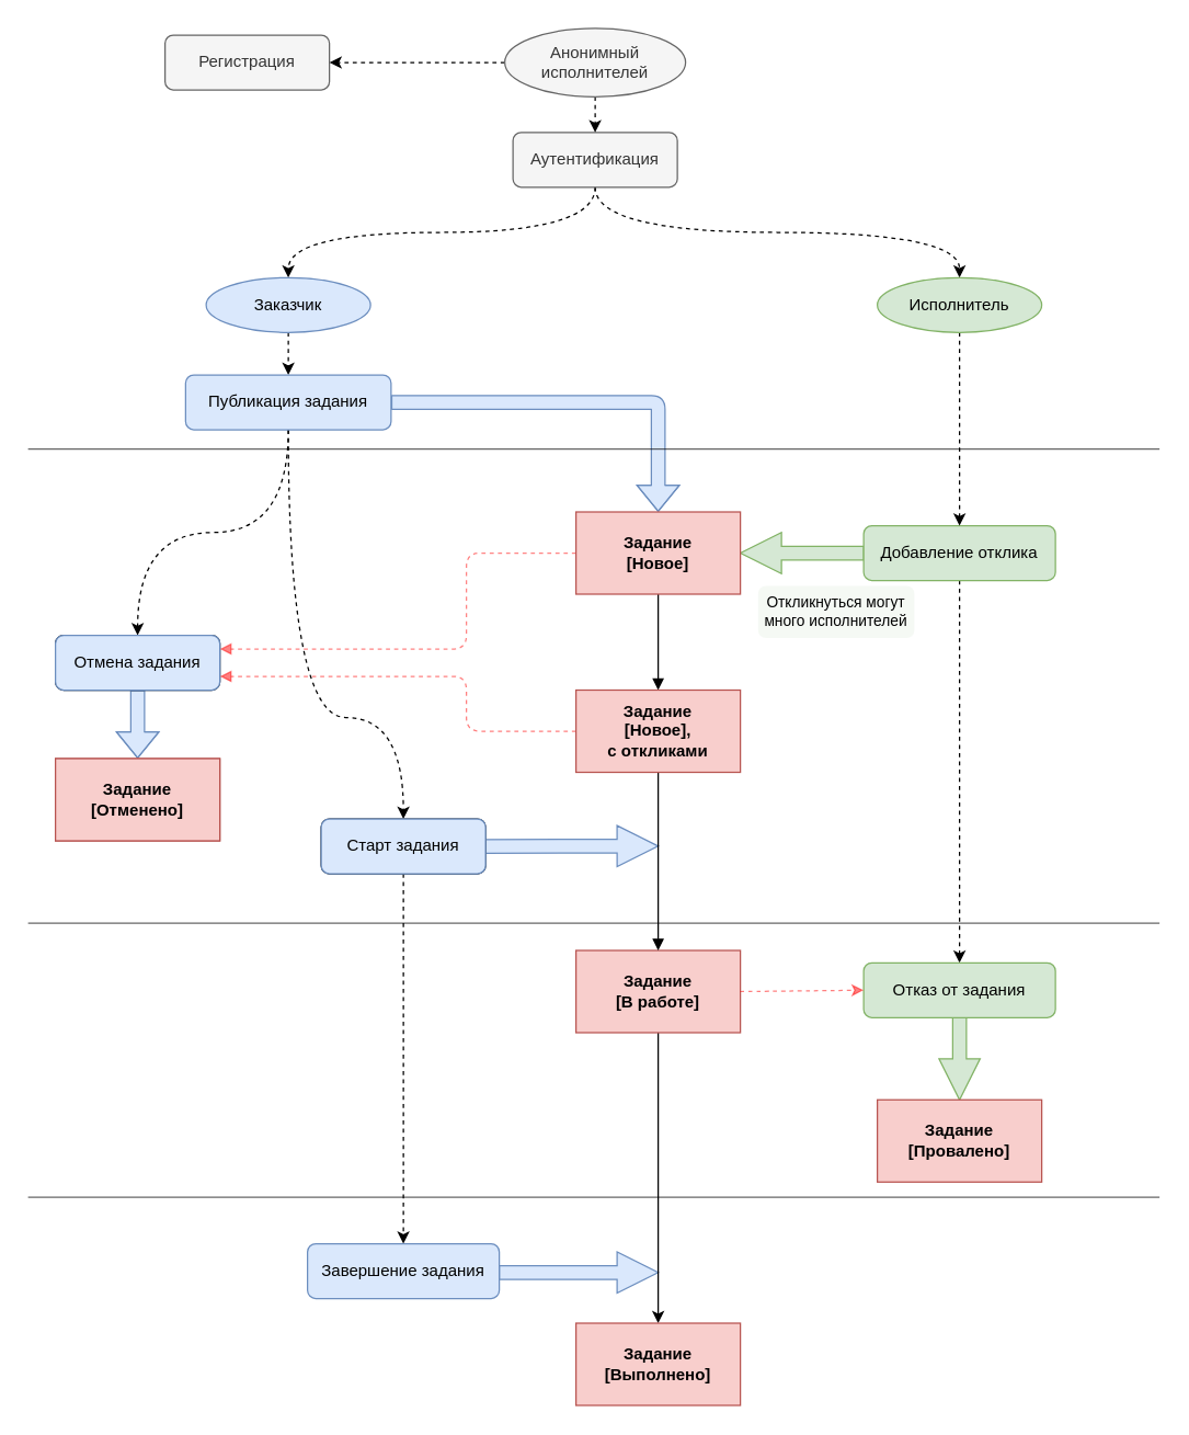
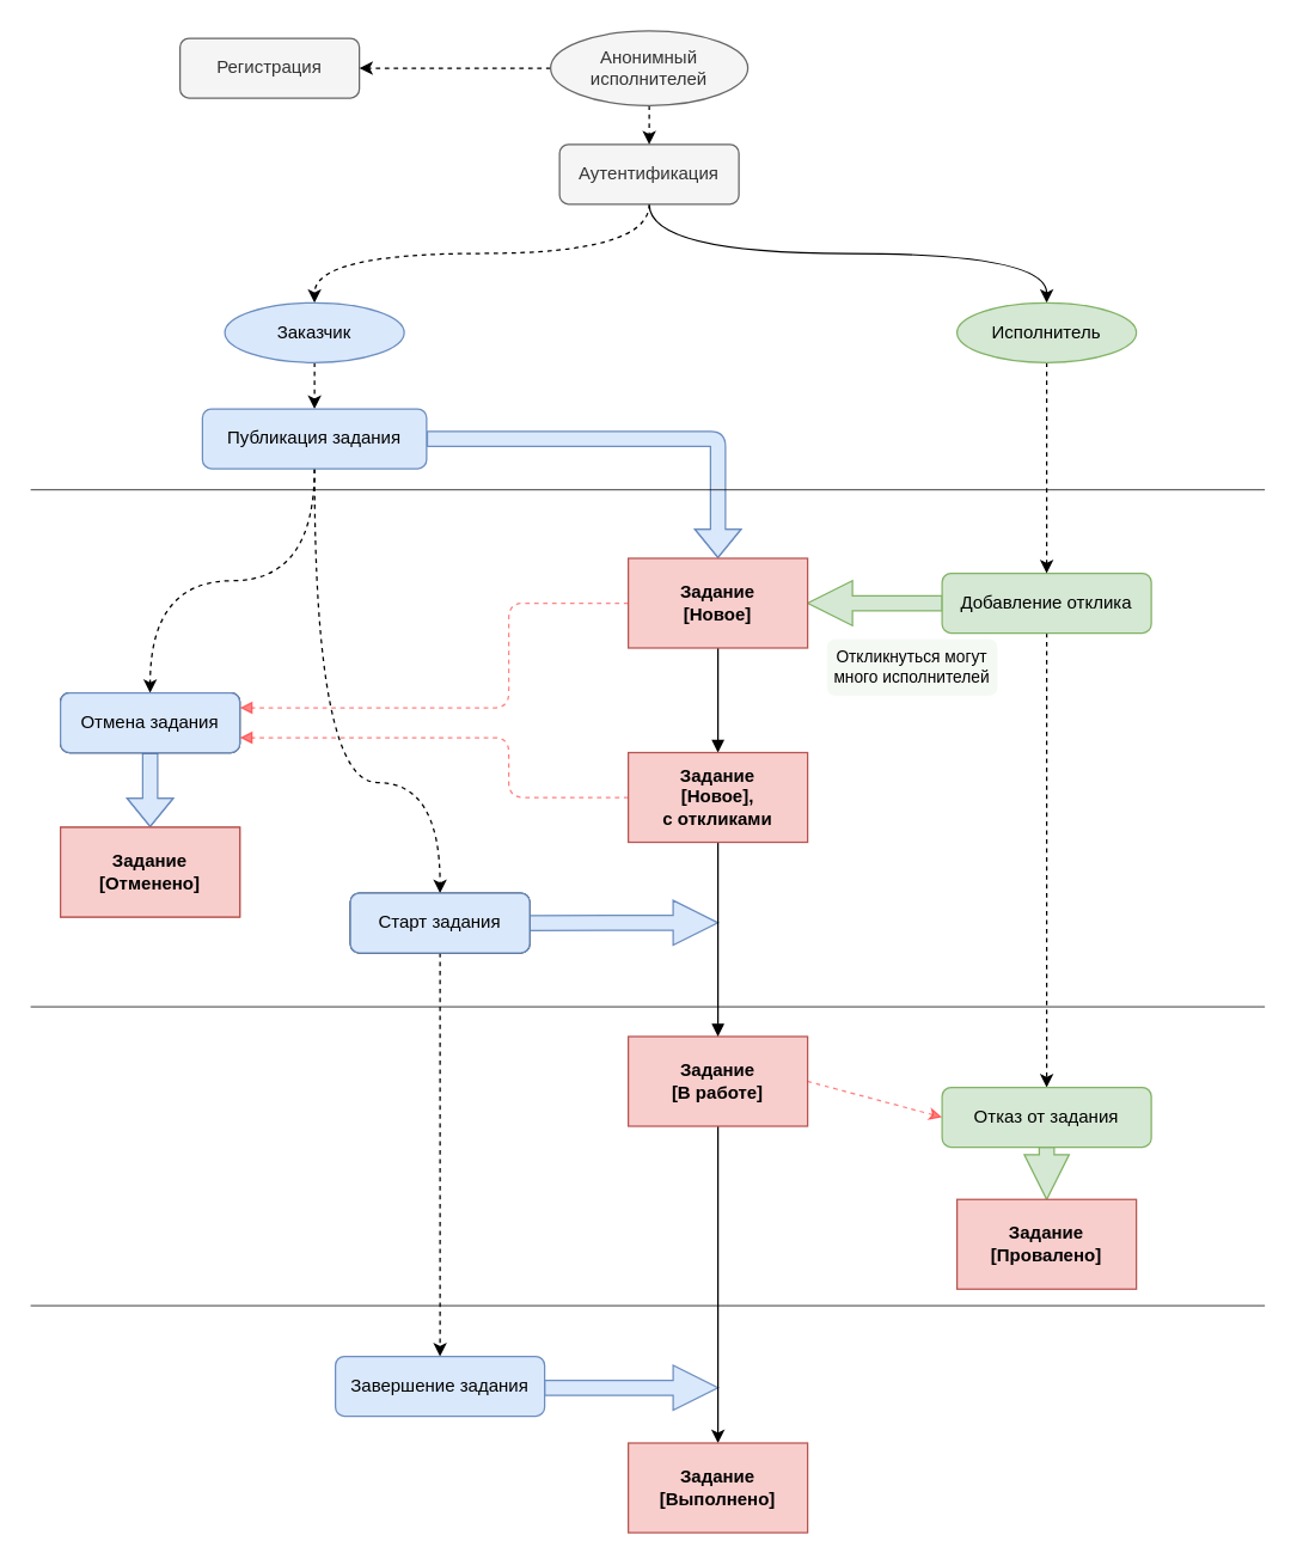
  <mxCell id="0" />
  <mxCell id="1" parent="0" />
  <mxCell id="2" value="Регистрация" style="rounded=1;whiteSpace=wrap;html=1;fillColor=#f5f5f5;fontColor=#333333;strokeColor=#666666;" vertex="1" parent="1"><mxGeometry x="120" y="25" width="120" height="40" as="geometry" /></mxCell>
  <mxCell id="3" style="edgeStyle=orthogonalEdgeStyle;orthogonalLoop=1;jettySize=auto;html=1;exitX=0.5;exitY=1;exitDx=0;exitDy=0;entryX=0.5;entryY=0;entryDx=0;entryDy=0;dashed=1;curved=1;" edge="1" parent="1" source="5" target="26"><mxGeometry relative="1" as="geometry" /></mxCell>
- <mxCell id="4" style="edgeStyle=orthogonalEdgeStyle;orthogonalLoop=1;jettySize=auto;html=1;exitX=0.5;exitY=1;exitDx=0;exitDy=0;entryX=0.5;entryY=0;entryDx=0;entryDy=0;dashed=1;curved=1;" edge="1" parent="1" source="5" target="28"><mxGeometry relative="1" as="geometry" /></mxCell>
+ <mxCell id="4" style="edgeStyle=orthogonalEdgeStyle;orthogonalLoop=1;jettySize=auto;html=1;exitX=0.5;exitY=1;exitDx=0;exitDy=0;entryX=0.5;entryY=0;entryDx=0;entryDy=0;dashed=0;curved=1;" edge="1" parent="1" source="5" target="28"><mxGeometry relative="1" as="geometry" /></mxCell>
  <mxCell id="5" value="Аутентификация" style="rounded=1;whiteSpace=wrap;html=1;fillColor=#f5f5f5;fontColor=#333333;strokeColor=#666666;" vertex="1" parent="1"><mxGeometry x="374" y="96" width="120" height="40" as="geometry" /></mxCell>
  <mxCell id="6" style="edgeStyle=orthogonalEdgeStyle;rounded=0;orthogonalLoop=1;jettySize=auto;html=1;exitX=0.5;exitY=1;exitDx=0;exitDy=0;entryX=0.5;entryY=0;entryDx=0;entryDy=0;dashed=1;" edge="1" parent="1" source="26" target="22"><mxGeometry relative="1" as="geometry"><mxPoint x="210" y="273" as="sourcePoint" /></mxGeometry></mxCell>
  <mxCell id="7" style="edgeStyle=orthogonalEdgeStyle;rounded=0;orthogonalLoop=1;jettySize=auto;html=1;exitX=0.5;exitY=1;exitDx=0;exitDy=0;entryX=0.5;entryY=0;entryDx=0;entryDy=0;shape=flexArrow;fillColor=#dae8fc;strokeColor=#6c8ebf;" edge="1" parent="1" source="8"><mxGeometry relative="1" as="geometry"><mxPoint x="100" y="553" as="targetPoint" /></mxGeometry></mxCell>
  <mxCell id="8" value="Отмена задания" style="rounded=1;whiteSpace=wrap;html=1;" vertex="1" parent="1"><mxGeometry x="40" y="463" width="120" height="40" as="geometry" /></mxCell>
  <mxCell id="9" style="edgeStyle=orthogonalEdgeStyle;rounded=0;orthogonalLoop=1;jettySize=auto;html=1;exitX=0.5;exitY=1;exitDx=0;exitDy=0;dashed=1;startArrow=none;" edge="1" parent="1" source="36" target="18"><mxGeometry relative="1" as="geometry" /></mxCell>
  <mxCell id="10" style="edgeStyle=orthogonalEdgeStyle;rounded=0;orthogonalLoop=1;jettySize=auto;html=1;exitX=1;exitY=0.5;exitDx=0;exitDy=0;shape=arrow;fillColor=#dae8fc;strokeColor=#6c8ebf;" edge="1" parent="1" source="11"><mxGeometry relative="1" as="geometry"><mxPoint x="480" y="616.857" as="targetPoint" /></mxGeometry></mxCell>
  <mxCell id="11" value="Старт задания" style="rounded=1;whiteSpace=wrap;html=1;" vertex="1" parent="1"><mxGeometry x="234" y="597" width="120" height="40" as="geometry" /></mxCell>
  <mxCell id="12" style="edgeStyle=orthogonalEdgeStyle;rounded=0;orthogonalLoop=1;jettySize=auto;html=1;exitX=0.5;exitY=1;exitDx=0;exitDy=0;entryX=0.5;entryY=0;entryDx=0;entryDy=0;dashed=1;" edge="1" parent="1" source="14" target="16"><mxGeometry relative="1" as="geometry" /></mxCell>
  <mxCell id="13" style="edgeStyle=orthogonalEdgeStyle;rounded=0;orthogonalLoop=1;jettySize=auto;html=1;exitX=0;exitY=0.5;exitDx=0;exitDy=0;shape=arrow;fillColor=#d5e8d4;strokeColor=#82b366;entryX=1;entryY=0.5;entryDx=0;entryDy=0;" edge="1" parent="1" source="14" target="40"><mxGeometry relative="1" as="geometry"><mxPoint x="480" y="486.143" as="targetPoint" /></mxGeometry></mxCell>
  <mxCell id="14" value="Добавление отклика" style="rounded=1;whiteSpace=wrap;html=1;fillColor=#d5e8d4;strokeColor=#82b366;" vertex="1" parent="1"><mxGeometry x="630" y="383" width="140" height="40" as="geometry" /></mxCell>
  <mxCell id="15" style="edgeStyle=orthogonalEdgeStyle;rounded=0;orthogonalLoop=1;jettySize=auto;html=1;exitX=0.5;exitY=1;exitDx=0;exitDy=0;entryX=0.5;entryY=0;entryDx=0;entryDy=0;shape=arrow;fillColor=#d5e8d4;strokeColor=#82b366;" edge="1" parent="1" source="16" target="32"><mxGeometry relative="1" as="geometry" /></mxCell>
- <mxCell id="16" value="Отказ от задания" style="rounded=1;whiteSpace=wrap;html=1;fillColor=#d5e8d4;strokeColor=#82b366;" vertex="1" parent="1"><mxGeometry x="630" y="702" width="140" height="40" as="geometry" /></mxCell>
+ <mxCell id="16" value="Отказ от задания" style="rounded=1;whiteSpace=wrap;html=1;fillColor=#d5e8d4;strokeColor=#82b366;" vertex="1" parent="1"><mxGeometry x="630" y="727" width="140" height="40" as="geometry" /></mxCell>
  <mxCell id="17" style="edgeStyle=orthogonalEdgeStyle;rounded=0;orthogonalLoop=1;jettySize=auto;html=1;exitX=1;exitY=0.5;exitDx=0;exitDy=0;shape=arrow;sketch=0;shadow=0;endArrow=block;fillColor=#dae8fc;strokeColor=#6c8ebf;" edge="1" parent="1"><mxGeometry relative="1" as="geometry"><mxPoint x="480" y="928" as="targetPoint" /><mxPoint x="364" y="928" as="sourcePoint" /></mxGeometry></mxCell>
  <mxCell id="18" value="Завершение задания" style="rounded=1;whiteSpace=wrap;html=1;fillColor=#dae8fc;strokeColor=#6c8ebf;" vertex="1" parent="1"><mxGeometry x="224" y="907" width="140" height="40" as="geometry" /></mxCell>
  <mxCell id="19" style="edgeStyle=orthogonalEdgeStyle;rounded=1;orthogonalLoop=1;jettySize=auto;html=1;exitX=1;exitY=0.5;exitDx=0;exitDy=0;entryX=0.5;entryY=0;entryDx=0;entryDy=0;fillColor=#dae8fc;strokeColor=#6c8ebf;shape=flexArrow;sketch=0;" edge="1" parent="1" source="22" target="40"><mxGeometry relative="1" as="geometry"><mxPoint x="420" y="313" as="targetPoint" /></mxGeometry></mxCell>
  <mxCell id="20" style="edgeStyle=orthogonalEdgeStyle;orthogonalLoop=1;jettySize=auto;html=1;exitX=0.5;exitY=1;exitDx=0;exitDy=0;entryX=0.5;entryY=0;entryDx=0;entryDy=0;dashed=1;curved=1;" edge="1" parent="1" source="22" target="8"><mxGeometry relative="1" as="geometry" /></mxCell>
  <mxCell id="21" style="edgeStyle=orthogonalEdgeStyle;orthogonalLoop=1;jettySize=auto;html=1;exitX=0.5;exitY=1;exitDx=0;exitDy=0;entryX=0.5;entryY=0;entryDx=0;entryDy=0;dashed=1;curved=1;" edge="1" parent="1" source="22" target="11"><mxGeometry relative="1" as="geometry"><Array as="points"><mxPoint x="210" y="523" /><mxPoint x="294" y="523" /></Array></mxGeometry></mxCell>
  <mxCell id="22" value="Публикация задания" style="rounded=1;whiteSpace=wrap;html=1;fillColor=#dae8fc;strokeColor=#6c8ebf;" vertex="1" parent="1"><mxGeometry x="135" y="273" width="150" height="40" as="geometry" /></mxCell>
  <mxCell id="23" style="edgeStyle=orthogonalEdgeStyle;rounded=0;orthogonalLoop=1;jettySize=auto;html=1;exitX=0;exitY=0.5;exitDx=0;exitDy=0;entryX=1;entryY=0.5;entryDx=0;entryDy=0;dashed=1;" edge="1" parent="1" source="25" target="2"><mxGeometry relative="1" as="geometry" /></mxCell>
  <mxCell id="24" style="edgeStyle=orthogonalEdgeStyle;rounded=0;orthogonalLoop=1;jettySize=auto;html=1;exitX=0.5;exitY=1;exitDx=0;exitDy=0;entryX=0.5;entryY=0;entryDx=0;entryDy=0;dashed=1;" edge="1" parent="1" source="25" target="5"><mxGeometry relative="1" as="geometry" /></mxCell>
  <mxCell id="25" value="&lt;span&gt;Анонимный исполнителей&lt;/span&gt;" style="ellipse;whiteSpace=wrap;html=1;fillColor=#f5f5f5;fontColor=#333333;strokeColor=#666666;" vertex="1" parent="1"><mxGeometry x="368" y="20" width="132" height="50" as="geometry" /></mxCell>
  <mxCell id="26" value="Заказчик" style="ellipse;whiteSpace=wrap;html=1;fillColor=#dae8fc;strokeColor=#6c8ebf;" vertex="1" parent="1"><mxGeometry x="150" y="202" width="120" height="40" as="geometry" /></mxCell>
  <mxCell id="27" style="edgeStyle=orthogonalEdgeStyle;rounded=0;orthogonalLoop=1;jettySize=auto;html=1;exitX=0.5;exitY=1;exitDx=0;exitDy=0;dashed=1;" edge="1" parent="1" source="28" target="14"><mxGeometry relative="1" as="geometry" /></mxCell>
  <mxCell id="28" value="&lt;span&gt;Исполнитель&lt;/span&gt;" style="ellipse;whiteSpace=wrap;html=1;fillColor=#d5e8d4;strokeColor=#82b366;" vertex="1" parent="1"><mxGeometry x="640" y="202" width="120" height="40" as="geometry" /></mxCell>
  <mxCell id="29" value="&lt;span&gt;Задание&lt;/span&gt;&lt;br&gt;&lt;span&gt;[Отменено]&lt;/span&gt;" style="rounded=0;whiteSpace=wrap;html=1;fillColor=#f8cecc;strokeColor=#b85450;" vertex="1" parent="1"><mxGeometry x="40" y="553" width="120" height="60" as="geometry" /></mxCell>
  <mxCell id="30" style="edgeStyle=orthogonalEdgeStyle;rounded=0;orthogonalLoop=1;jettySize=auto;html=1;exitX=0.5;exitY=1;exitDx=0;exitDy=0;entryX=0.5;entryY=0;entryDx=0;entryDy=0;" edge="1" parent="1" source="31" target="33"><mxGeometry relative="1" as="geometry" /></mxCell>
  <mxCell id="31" value="&lt;span&gt;Задание&lt;/span&gt;&lt;br&gt;&lt;span&gt;[В работе]&lt;/span&gt;" style="rounded=0;whiteSpace=wrap;html=1;fillColor=#f8cecc;strokeColor=#b85450;fontStyle=1" vertex="1" parent="1"><mxGeometry x="420" y="693" width="120" height="60" as="geometry" /></mxCell>
  <mxCell id="32" value="&lt;span&gt;Задание&lt;/span&gt;&lt;br&gt;&lt;span&gt;[Провалено]&lt;/span&gt;" style="rounded=0;whiteSpace=wrap;html=1;fillColor=#f8cecc;strokeColor=#b85450;fontStyle=1" vertex="1" parent="1"><mxGeometry x="640" y="802" width="120" height="60" as="geometry" /></mxCell>
  <mxCell id="33" value="&lt;span&gt;Задание&lt;/span&gt;&lt;br&gt;&lt;span&gt;[Выполнено]&lt;/span&gt;" style="rounded=0;whiteSpace=wrap;html=1;fillColor=#f8cecc;strokeColor=#b85450;fontStyle=1" vertex="1" parent="1"><mxGeometry x="420" y="965" width="120" height="60" as="geometry" /></mxCell>
  <mxCell id="34" value="Отмена задания" style="rounded=1;whiteSpace=wrap;html=1;fillColor=#dae8fc;strokeColor=#6c8ebf;" vertex="1" parent="1"><mxGeometry x="40" y="463" width="120" height="40" as="geometry" /></mxCell>
  <mxCell id="35" value="Откликнуться могут много исполнителей" style="text;html=1;strokeColor=none;fillColor=#d5e8d4;align=center;verticalAlign=middle;whiteSpace=wrap;rounded=1;fontSize=11;opacity=25;glass=0;" vertex="1" parent="1"><mxGeometry x="553" y="427" width="114" height="38" as="geometry" /></mxCell>
  <mxCell id="36" value="Старт задания" style="rounded=1;whiteSpace=wrap;html=1;fillColor=#dae8fc;strokeColor=#6c8ebf;" vertex="1" parent="1"><mxGeometry x="234" y="597" width="120" height="40" as="geometry" /></mxCell>
  <mxCell id="37" value="" style="edgeStyle=orthogonalEdgeStyle;rounded=0;orthogonalLoop=1;jettySize=auto;html=1;exitX=0.5;exitY=1;exitDx=0;exitDy=0;dashed=1;endArrow=none;" edge="1" parent="1" source="11" target="36"><mxGeometry relative="1" as="geometry"><mxPoint x="294" y="637" as="sourcePoint" /><mxPoint x="294" y="789" as="targetPoint" /></mxGeometry></mxCell>
  <mxCell id="38" style="edgeStyle=orthogonalEdgeStyle;curved=1;sketch=0;orthogonalLoop=1;jettySize=auto;html=1;exitX=0.5;exitY=1;exitDx=0;exitDy=0;entryX=0.5;entryY=0;entryDx=0;entryDy=0;shadow=0;fontSize=11;startArrow=none;startFill=0;endArrow=block;strokeWidth=1;fillColor=none;" edge="1" parent="1" source="40" target="44"><mxGeometry relative="1" as="geometry" /></mxCell>
  <mxCell id="39" style="edgeStyle=orthogonalEdgeStyle;rounded=1;sketch=0;orthogonalLoop=1;jettySize=auto;html=1;exitX=0;exitY=0.5;exitDx=0;exitDy=0;entryX=1;entryY=0.25;entryDx=0;entryDy=0;shadow=0;dashed=1;fontSize=11;startArrow=none;startFill=0;endArrow=block;strokeWidth=1;fillColor=none;strokeColor=#FF0A0A;opacity=50;" edge="1" parent="1" source="40" target="34"><mxGeometry relative="1" as="geometry"><Array as="points"><mxPoint x="340" y="403" /><mxPoint x="340" y="473" /></Array></mxGeometry></mxCell>
  <mxCell id="40" value="&lt;span&gt;Задание&lt;/span&gt;&lt;br&gt;&lt;span&gt;[Новое]&lt;/span&gt;" style="rounded=0;whiteSpace=wrap;html=1;fillColor=#f8cecc;strokeColor=#b85450;fontStyle=1" vertex="1" parent="1"><mxGeometry x="420" y="373" width="120" height="60" as="geometry" /></mxCell>
  <mxCell id="41" value="&lt;span&gt;Задание&lt;/span&gt;&lt;br&gt;&lt;span&gt;[Отменено]&lt;/span&gt;" style="rounded=0;whiteSpace=wrap;html=1;fillColor=#f8cecc;strokeColor=#b85450;fontStyle=1" vertex="1" parent="1"><mxGeometry x="40" y="553" width="120" height="60" as="geometry" /></mxCell>
  <mxCell id="42" style="edgeStyle=orthogonalEdgeStyle;curved=1;sketch=0;orthogonalLoop=1;jettySize=auto;html=1;exitX=0.5;exitY=1;exitDx=0;exitDy=0;shadow=0;fontSize=11;startArrow=none;startFill=0;endArrow=block;strokeWidth=1;fillColor=none;entryX=0.5;entryY=0;entryDx=0;entryDy=0;" edge="1" parent="1" source="44" target="31"><mxGeometry relative="1" as="geometry"><mxPoint x="480" y="703" as="targetPoint" /></mxGeometry></mxCell>
  <mxCell id="43" style="edgeStyle=orthogonalEdgeStyle;sketch=0;orthogonalLoop=1;jettySize=auto;html=1;exitX=0;exitY=0.5;exitDx=0;exitDy=0;shadow=0;dashed=1;fontSize=11;startArrow=none;startFill=0;endArrow=block;strokeWidth=1;fillColor=none;entryX=1;entryY=0.75;entryDx=0;entryDy=0;strokeColor=#FF0000;opacity=50;rounded=1;" edge="1" parent="1" source="44" target="34"><mxGeometry relative="1" as="geometry"><mxPoint x="190" y="583" as="targetPoint" /><Array as="points"><mxPoint x="340" y="533" /><mxPoint x="340" y="493" /></Array></mxGeometry></mxCell>
  <mxCell id="44" value="&lt;span&gt;Задание&lt;/span&gt;&lt;br&gt;&lt;span&gt;[Новое],&lt;br&gt;с откликами&lt;br&gt;&lt;/span&gt;" style="rounded=0;whiteSpace=wrap;html=1;fillColor=#f8cecc;strokeColor=#b85450;fontStyle=1" vertex="1" parent="1"><mxGeometry x="420" y="503" width="120" height="60" as="geometry" /></mxCell>
  <mxCell id="45" value="" style="endArrow=none;html=1;strokeWidth=1;shadow=0;sketch=0;fontSize=11;fillColor=none;curved=1;opacity=60;" edge="1" parent="1"><mxGeometry width="50" height="50" relative="1" as="geometry"><mxPoint y="327" as="sourcePoint" x="20" /><mxPoint x="846" y="327" as="targetPoint" /></mxGeometry></mxCell>
  <mxCell id="46" value="" style="endArrow=none;html=1;strokeWidth=1;shadow=0;sketch=0;fontSize=11;fillColor=none;curved=1;opacity=60;" edge="1" parent="1"><mxGeometry width="50" height="50" relative="1" as="geometry"><mxPoint y="673" as="sourcePoint" x="20" /><mxPoint x="846" y="673" as="targetPoint" /></mxGeometry></mxCell>
  <mxCell id="47" value="" style="endArrow=none;html=1;strokeWidth=1;shadow=0;sketch=0;fontSize=11;fillColor=none;curved=1;opacity=60;" edge="1" parent="1"><mxGeometry width="50" height="50" relative="1" as="geometry"><mxPoint y="873" as="sourcePoint" x="20" /><mxPoint x="846" y="873" as="targetPoint" /></mxGeometry></mxCell>
  <mxCell id="48" value="" style="endArrow=classic;html=1;rounded=1;shadow=0;sketch=0;fontSize=11;strokeWidth=1;fillColor=none;curved=1;dashed=1;exitX=1;exitY=0.5;exitDx=0;exitDy=0;entryX=0;entryY=0.5;entryDx=0;entryDy=0;strokeColor=#FF0000;opacity=50;" edge="1" parent="1" source="31" target="16"><mxGeometry width="50" height="50" relative="1" as="geometry"><mxPoint x="540" y="721" as="sourcePoint" /><mxPoint x="630" y="722" as="targetPoint" /></mxGeometry></mxCell>
